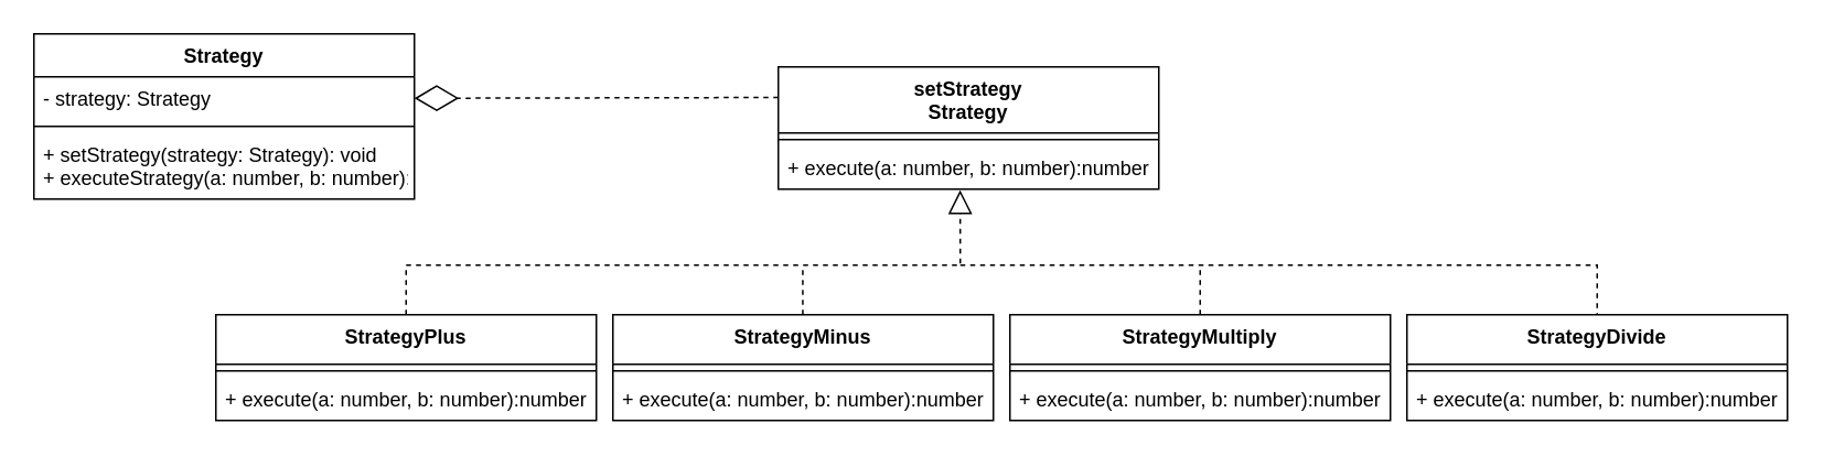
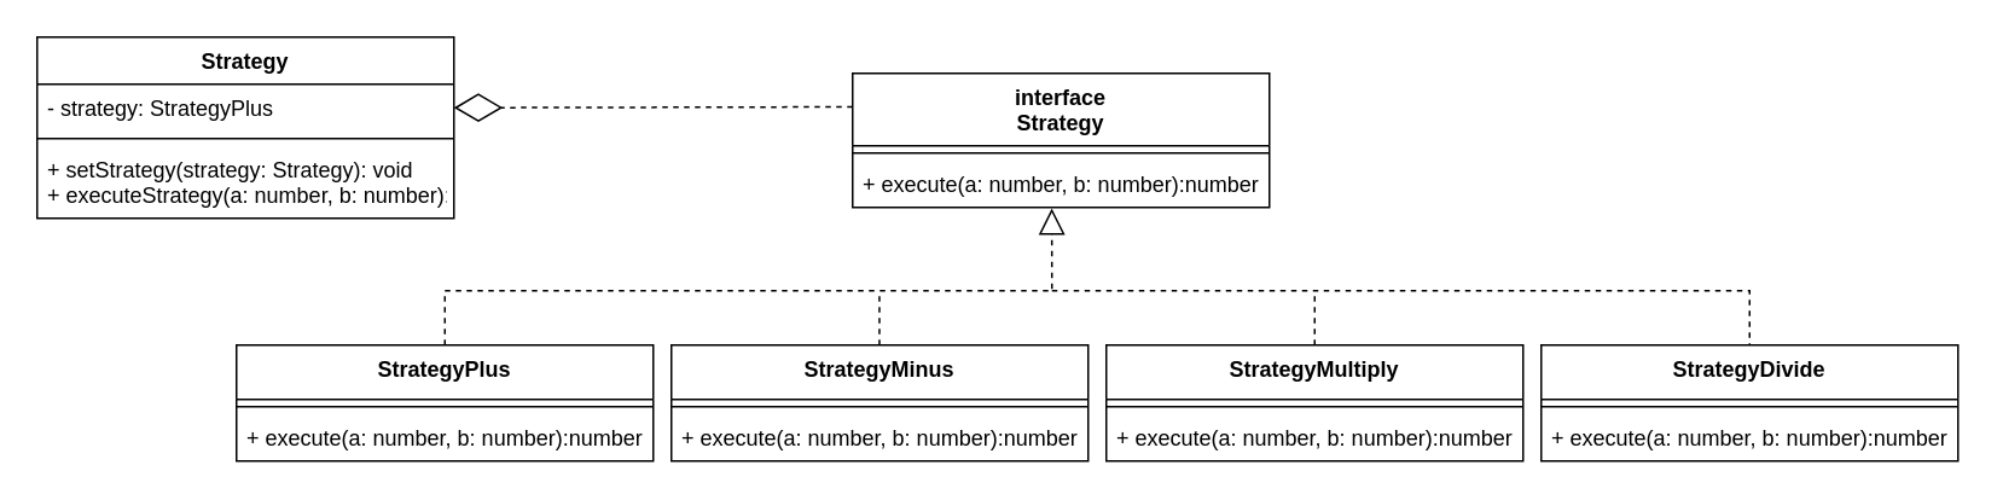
  <mxCell id="0" />
  <mxCell id="1" parent="0" />
- <mxCell id="2" value="setStrategy&#10;Strategy" style="swimlane;fontStyle=1;align=center;verticalAlign=top;childLayout=stackLayout;horizontal=1;startSize=40;horizontalStack=0;resizeParent=1;resizeParentMax=0;resizeLast=0;collapsible=1;marginBottom=0;" vertex="1" parent="1"><mxGeometry x="470" y="40" width="230" height="74" as="geometry" /></mxCell>
+ <mxCell id="2" value="interface&#10;Strategy" style="swimlane;fontStyle=1;align=center;verticalAlign=top;childLayout=stackLayout;horizontal=1;startSize=40;horizontalStack=0;resizeParent=1;resizeParentMax=0;resizeLast=0;collapsible=1;marginBottom=0;" vertex="1" parent="1"><mxGeometry x="470" y="40" width="230" height="74" as="geometry" /></mxCell>
  <mxCell id="3" value="" style="line;strokeWidth=1;fillColor=none;align=left;verticalAlign=middle;spacingTop=-1;spacingLeft=3;spacingRight=3;rotatable=0;labelPosition=right;points=[];portConstraint=eastwest;strokeColor=inherit;" vertex="1" parent="2"><mxGeometry y="40" width="230" height="8" as="geometry" /></mxCell>
  <mxCell id="4" value="+ execute(a: number, b: number):number" style="text;strokeColor=none;fillColor=none;align=left;verticalAlign=top;spacingLeft=4;spacingRight=4;overflow=hidden;rotatable=0;points=[[0,0.5],[1,0.5]];portConstraint=eastwest;" vertex="1" parent="2"><mxGeometry y="48" width="230" height="26" as="geometry" /></mxCell>
  <mxCell id="5" value="StrategyMinus" style="swimlane;fontStyle=1;align=center;verticalAlign=top;childLayout=stackLayout;horizontal=1;startSize=30;horizontalStack=0;resizeParent=1;resizeParentMax=0;resizeLast=0;collapsible=1;marginBottom=0;" vertex="1" parent="1"><mxGeometry x="370" y="190" width="230" height="64" as="geometry" /></mxCell>
  <mxCell id="6" value="" style="line;strokeWidth=1;fillColor=none;align=left;verticalAlign=middle;spacingTop=-1;spacingLeft=3;spacingRight=3;rotatable=0;labelPosition=right;points=[];portConstraint=eastwest;strokeColor=inherit;" vertex="1" parent="5"><mxGeometry y="30" width="230" height="8" as="geometry" /></mxCell>
  <mxCell id="7" value="+ execute(a: number, b: number):number" style="text;strokeColor=none;fillColor=none;align=left;verticalAlign=top;spacingLeft=4;spacingRight=4;overflow=hidden;rotatable=0;points=[[0,0.5],[1,0.5]];portConstraint=eastwest;" vertex="1" parent="5"><mxGeometry y="38" width="230" height="26" as="geometry" /></mxCell>
  <mxCell id="8" value="StrategyMultiply" style="swimlane;fontStyle=1;align=center;verticalAlign=top;childLayout=stackLayout;horizontal=1;startSize=30;horizontalStack=0;resizeParent=1;resizeParentMax=0;resizeLast=0;collapsible=1;marginBottom=0;" vertex="1" parent="1"><mxGeometry x="610" y="190" width="230" height="64" as="geometry" /></mxCell>
  <mxCell id="9" value="" style="line;strokeWidth=1;fillColor=none;align=left;verticalAlign=middle;spacingTop=-1;spacingLeft=3;spacingRight=3;rotatable=0;labelPosition=right;points=[];portConstraint=eastwest;strokeColor=inherit;" vertex="1" parent="8"><mxGeometry y="30" width="230" height="8" as="geometry" /></mxCell>
  <mxCell id="10" value="+ execute(a: number, b: number):number" style="text;strokeColor=none;fillColor=none;align=left;verticalAlign=top;spacingLeft=4;spacingRight=4;overflow=hidden;rotatable=0;points=[[0,0.5],[1,0.5]];portConstraint=eastwest;" vertex="1" parent="8"><mxGeometry y="38" width="230" height="26" as="geometry" /></mxCell>
  <mxCell id="11" value="StrategyDivide" style="swimlane;fontStyle=1;align=center;verticalAlign=top;childLayout=stackLayout;horizontal=1;startSize=30;horizontalStack=0;resizeParent=1;resizeParentMax=0;resizeLast=0;collapsible=1;marginBottom=0;" vertex="1" parent="1"><mxGeometry x="850" y="190" width="230" height="64" as="geometry" /></mxCell>
  <mxCell id="12" value="" style="line;strokeWidth=1;fillColor=none;align=left;verticalAlign=middle;spacingTop=-1;spacingLeft=3;spacingRight=3;rotatable=0;labelPosition=right;points=[];portConstraint=eastwest;strokeColor=inherit;" vertex="1" parent="11"><mxGeometry y="30" width="230" height="8" as="geometry" /></mxCell>
  <mxCell id="13" value="+ execute(a: number, b: number):number" style="text;strokeColor=none;fillColor=none;align=left;verticalAlign=top;spacingLeft=4;spacingRight=4;overflow=hidden;rotatable=0;points=[[0,0.5],[1,0.5]];portConstraint=eastwest;" vertex="1" parent="11"><mxGeometry y="38" width="230" height="26" as="geometry" /></mxCell>
  <mxCell id="14" value="StrategyPlus" style="swimlane;fontStyle=1;align=center;verticalAlign=top;childLayout=stackLayout;horizontal=1;startSize=30;horizontalStack=0;resizeParent=1;resizeParentMax=0;resizeLast=0;collapsible=1;marginBottom=0;" vertex="1" parent="1"><mxGeometry x="130" y="190" width="230" height="64" as="geometry" /></mxCell>
  <mxCell id="15" value="" style="line;strokeWidth=1;fillColor=none;align=left;verticalAlign=middle;spacingTop=-1;spacingLeft=3;spacingRight=3;rotatable=0;labelPosition=right;points=[];portConstraint=eastwest;strokeColor=inherit;" vertex="1" parent="14"><mxGeometry y="30" width="230" height="8" as="geometry" /></mxCell>
  <mxCell id="16" value="+ execute(a: number, b: number):number" style="text;strokeColor=none;fillColor=none;align=left;verticalAlign=top;spacingLeft=4;spacingRight=4;overflow=hidden;rotatable=0;points=[[0,0.5],[1,0.5]];portConstraint=eastwest;" vertex="1" parent="14"><mxGeometry y="38" width="230" height="26" as="geometry" /></mxCell>
  <mxCell id="17" value="" style="endArrow=block;dashed=1;endFill=0;endSize=12;html=1;rounded=0;exitX=0.5;exitY=0;exitDx=0;exitDy=0;entryX=0.478;entryY=1.021;entryDx=0;entryDy=0;entryPerimeter=0;" edge="1" parent="1" source="14" target="4"><mxGeometry width="160" relative="1" as="geometry"><mxPoint x="510" y="90" as="sourcePoint" /><mxPoint x="670" y="90" as="targetPoint" /><Array as="points"><mxPoint x="245" y="160" /><mxPoint x="580" y="160" /></Array></mxGeometry></mxCell>
  <mxCell id="18" value="" style="endArrow=none;dashed=1;html=1;rounded=0;entryX=0.5;entryY=0;entryDx=0;entryDy=0;" edge="1" parent="1" target="11"><mxGeometry width="50" height="50" relative="1" as="geometry"><mxPoint x="580" y="160" as="sourcePoint" /><mxPoint x="600" y="90" as="targetPoint" /><Array as="points"><mxPoint x="965" y="160" /></Array></mxGeometry></mxCell>
  <mxCell id="19" value="" style="endArrow=none;dashed=1;html=1;rounded=0;exitX=0.5;exitY=0;exitDx=0;exitDy=0;" edge="1" parent="1" source="8"><mxGeometry width="50" height="50" relative="1" as="geometry"><mxPoint x="730" y="180" as="sourcePoint" /><mxPoint x="725" y="160" as="targetPoint" /></mxGeometry></mxCell>
  <mxCell id="20" value="" style="endArrow=none;dashed=1;html=1;rounded=0;exitX=0.5;exitY=0;exitDx=0;exitDy=0;" edge="1" parent="1"><mxGeometry width="50" height="50" relative="1" as="geometry"><mxPoint x="484.8" y="190" as="sourcePoint" /><mxPoint x="484.8" y="160" as="targetPoint" /></mxGeometry></mxCell>
  <mxCell id="21" value="Strategy" style="swimlane;fontStyle=1;align=center;verticalAlign=top;childLayout=stackLayout;horizontal=1;startSize=26;horizontalStack=0;resizeParent=1;resizeParentMax=0;resizeLast=0;collapsible=1;marginBottom=0;" vertex="1" parent="1"><mxGeometry x="20" y="20" width="230" height="100" as="geometry" /></mxCell>
- <mxCell id="22" value="- strategy: Strategy" style="text;strokeColor=none;fillColor=none;align=left;verticalAlign=top;spacingLeft=4;spacingRight=4;overflow=hidden;rotatable=0;points=[[0,0.5],[1,0.5]];portConstraint=eastwest;" vertex="1" parent="21"><mxGeometry y="26" width="230" height="26" as="geometry" /></mxCell>
+ <mxCell id="22" value="- strategy: StrategyPlus" style="text;strokeColor=none;fillColor=none;align=left;verticalAlign=top;spacingLeft=4;spacingRight=4;overflow=hidden;rotatable=0;points=[[0,0.5],[1,0.5]];portConstraint=eastwest;" vertex="1" parent="21"><mxGeometry y="26" width="230" height="26" as="geometry" /></mxCell>
  <mxCell id="23" value="" style="line;strokeWidth=1;fillColor=none;align=left;verticalAlign=middle;spacingTop=-1;spacingLeft=3;spacingRight=3;rotatable=0;labelPosition=right;points=[];portConstraint=eastwest;strokeColor=inherit;" vertex="1" parent="21"><mxGeometry y="52" width="230" height="8" as="geometry" /></mxCell>
  <mxCell id="24" value="+ setStrategy(strategy: Strategy): void&#10;+ executeStrategy(a: number, b: number): number" style="text;strokeColor=none;fillColor=none;align=left;verticalAlign=top;spacingLeft=4;spacingRight=4;overflow=hidden;rotatable=0;points=[[0,0.5],[1,0.5]];portConstraint=eastwest;" vertex="1" parent="21"><mxGeometry y="60" width="230" height="40" as="geometry" /></mxCell>
  <mxCell id="25" value="" style="endArrow=diamondThin;endFill=0;endSize=24;html=1;rounded=0;entryX=1;entryY=0.5;entryDx=0;entryDy=0;exitX=0;exitY=0.25;exitDx=0;exitDy=0;dashed=1;" edge="1" parent="1" source="2" target="22"><mxGeometry width="160" relative="1" as="geometry"><mxPoint x="470" y="80" as="sourcePoint" /><mxPoint x="310" y="80" as="targetPoint" /></mxGeometry></mxCell>
